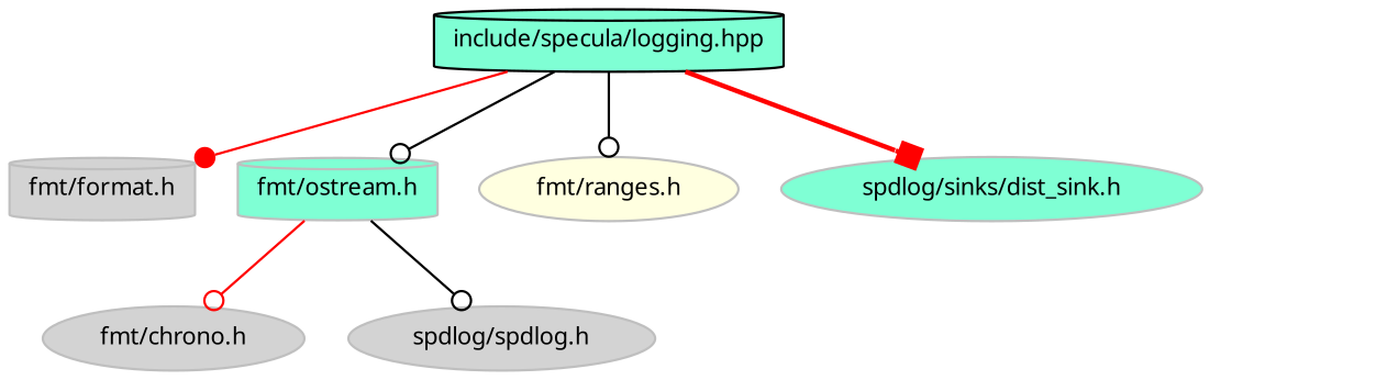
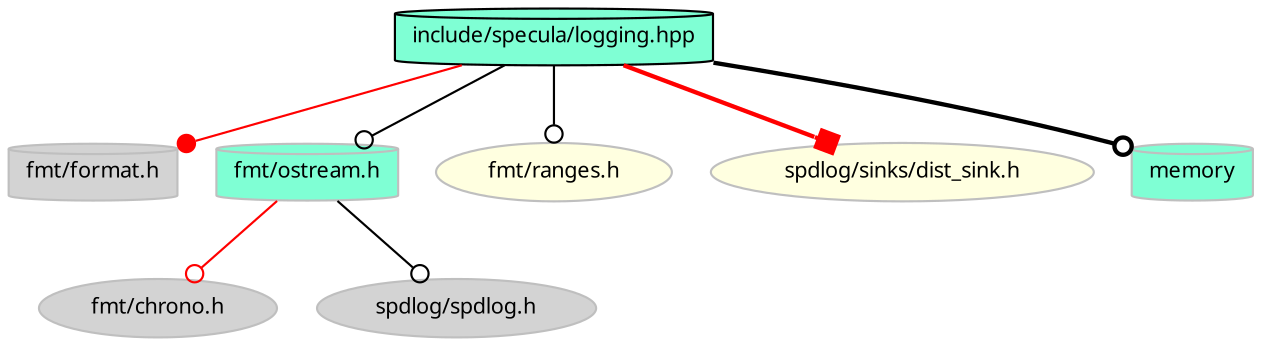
  digraph {
    node [color=grey75 fillcolor=aquamarine fontname=Iosevka fontsize=10 shape=cylinder style=filled]
    edge [arrowhead=odot color=black fontname=Iosevka fontsize=10 labelfontname=Iosevka labelfontsize=10 style=solid]
    n1 [color=black fontcolor=black height=0.2 label="include/specula/logging.hpp" width=0.4]
    n2 [fillcolor=lightgrey height=0.2 label="fmt/format.h" width=0.4]
    n3 [height=0.2 label="fmt/ostream.h" width=0.4]
    n4 [fillcolor=lightyellow height=0.2 label="fmt/ranges.h" shape=ellipse width=0.4]
-   n5 [height=0.2 label="spdlog/sinks/dist_sink.h" shape=ellipse width=0.4]
+   n5 [fillcolor=lightyellow height=0.2 label="spdlog/sinks/dist_sink.h" shape=ellipse width=0.4]
+   n6 [height=0.2 label=memory width=0.4]
    n7 [fillcolor=lightgrey height=0.2 label="fmt/chrono.h" shape=ellipse width=0.4]
    n8 [fillcolor=lightgrey height=0.2 label="spdlog/spdlog.h" shape=ellipse width=0.4]
    n1 -> n2 [arrowhead=dot color=red]
    n1 -> n3
    n1 -> n4
    n1 -> n5 [arrowhead=box color=red style=bold]
+   n1 -> n6 [style=bold]
    n3 -> n7 [color=red]
    n3 -> n8
  }
